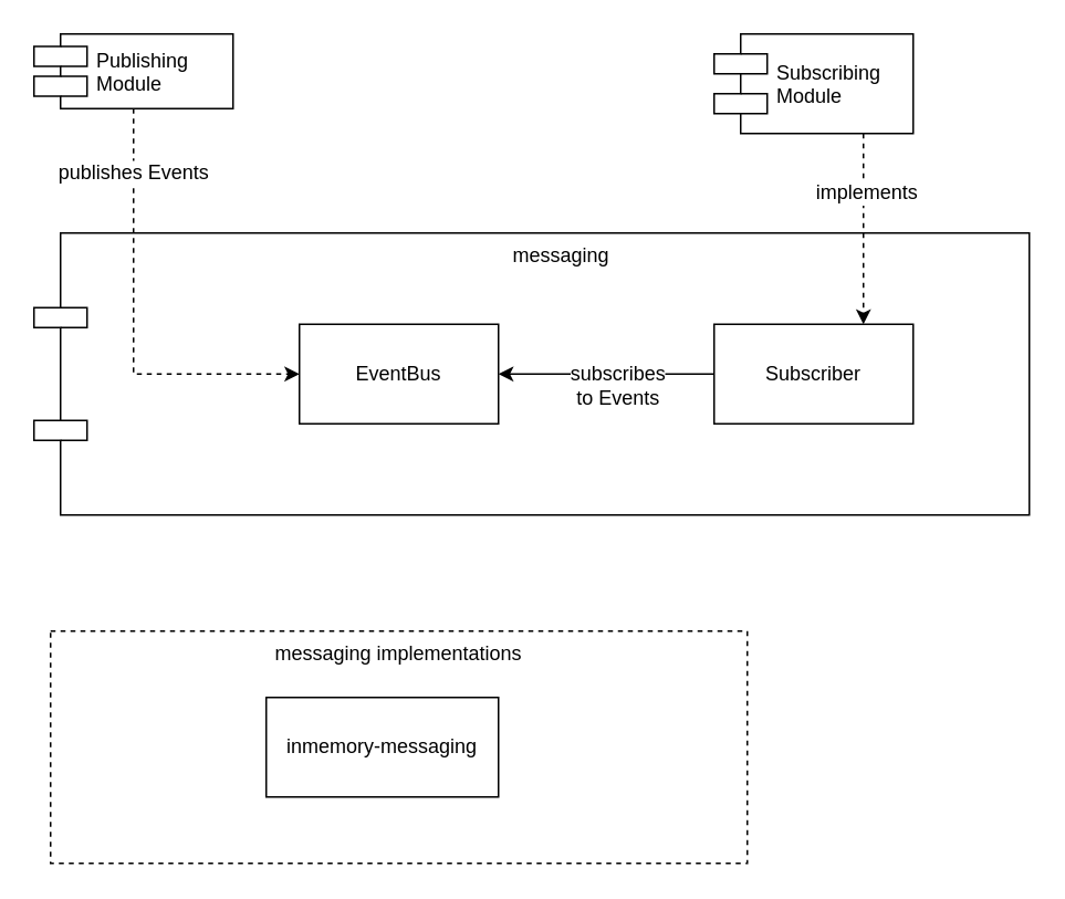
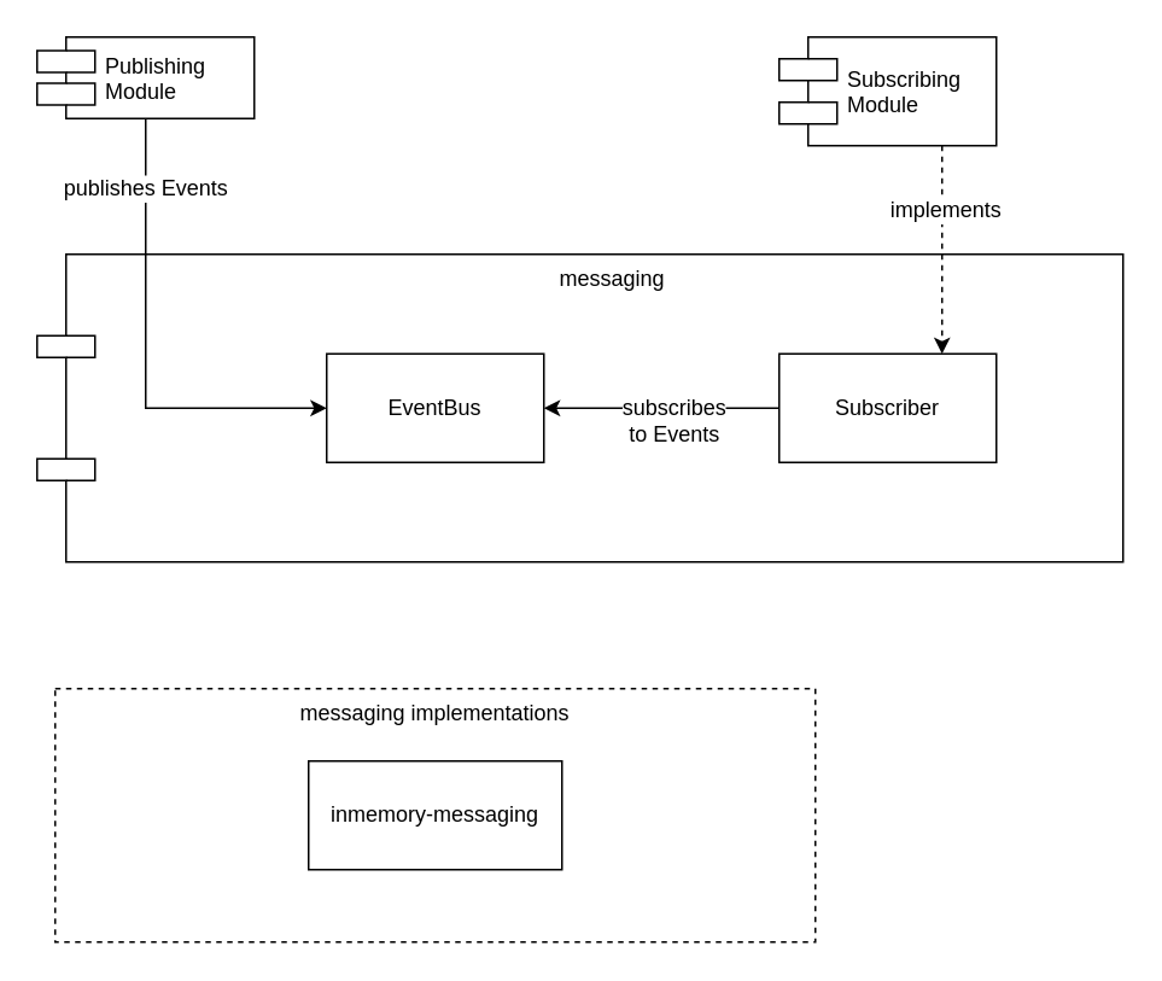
  <mxCell id="0" />
  <mxCell id="1" parent="0" />
  <mxCell id="2" value="Publishing&#10;Module" style="shape=component;align=left;spacingLeft=36;" vertex="1" parent="1"><mxGeometry x="20" y="20" width="120" height="45" as="geometry" /></mxCell>
  <mxCell id="3" value="Subscribing&#10;Module" style="shape=component;align=left;spacingLeft=36;" vertex="1" parent="1"><mxGeometry x="430" y="20" width="120" height="60" as="geometry" /></mxCell>
  <mxCell id="4" value="messaging" style="shape=component;align=center;spacingLeft=36;verticalAlign=top;" vertex="1" parent="1"><mxGeometry x="20" y="140" width="600" height="170" as="geometry" /></mxCell>
  <mxCell id="5" value="EventBus" style="rounded=0;whiteSpace=wrap;html=1;align=center;" vertex="1" parent="1"><mxGeometry x="180" y="195" width="120" height="60" as="geometry" /></mxCell>
- <mxCell id="6" style="edgeStyle=orthogonalEdgeStyle;rounded=0;orthogonalLoop=1;jettySize=auto;html=1;exitX=0.5;exitY=1;exitDx=0;exitDy=0;entryX=0;entryY=0.5;entryDx=0;entryDy=0;dashed=1;" edge="1" parent="1" source="2" target="5"><mxGeometry relative="1" as="geometry" /></mxCell>
+ <mxCell id="6" style="edgeStyle=orthogonalEdgeStyle;rounded=0;orthogonalLoop=1;jettySize=auto;html=1;exitX=0.5;exitY=1;exitDx=0;exitDy=0;entryX=0;entryY=0.5;entryDx=0;entryDy=0;" edge="1" parent="1" source="2" target="5"><mxGeometry relative="1" as="geometry" /></mxCell>
  <mxCell id="7" value="publishes Events" style="text;html=1;align=center;verticalAlign=middle;resizable=0;points=[];labelBackgroundColor=#ffffff;" vertex="1" connectable="0" parent="6"><mxGeometry x="-0.706" y="-1" relative="1" as="geometry"><mxPoint as="offset" /></mxGeometry></mxCell>
  <mxCell id="8" style="edgeStyle=orthogonalEdgeStyle;rounded=0;orthogonalLoop=1;jettySize=auto;html=1;exitX=0;exitY=0.5;exitDx=0;exitDy=0;entryX=1;entryY=0.5;entryDx=0;entryDy=0;" edge="1" parent="1" source="12" target="5"><mxGeometry relative="1" as="geometry" /></mxCell>
  <mxCell id="9" value="subscribes&lt;br&gt;to Events" style="text;html=1;align=center;verticalAlign=middle;resizable=0;points=[];labelBackgroundColor=#ffffff;" vertex="1" connectable="0" parent="8"><mxGeometry x="-0.74" y="2" relative="1" as="geometry"><mxPoint x="-42" y="4" as="offset" /></mxGeometry></mxCell>
  <mxCell id="10" value="messaging implementations" style="rounded=0;whiteSpace=wrap;html=1;align=center;dashed=1;verticalAlign=top;" vertex="1" parent="1"><mxGeometry x="30" y="380" width="420" height="140" as="geometry" /></mxCell>
- <mxCell id="11" value="inmemory-messaging" style="rounded=0;whiteSpace=wrap;html=1;align=center;" vertex="1" parent="1"><mxGeometry x="160" y="420" width="140" height="60" as="geometry" /></mxCell>
+ <mxCell id="11" value="inmemory-messaging" style="rounded=0;whiteSpace=wrap;html=1;align=center;" vertex="1" parent="1"><mxGeometry x="170" y="420" width="140" height="60" as="geometry" /></mxCell>
  <mxCell id="12" value="Subscriber" style="rounded=0;whiteSpace=wrap;html=1;align=center;" vertex="1" parent="1"><mxGeometry x="430" y="195" width="120" height="60" as="geometry" /></mxCell>
  <mxCell id="13" style="edgeStyle=orthogonalEdgeStyle;rounded=0;orthogonalLoop=1;jettySize=auto;html=1;exitX=0.75;exitY=1;exitDx=0;exitDy=0;entryX=0.75;entryY=0;entryDx=0;entryDy=0;dashed=1;" edge="1" parent="1" source="3" target="12"><mxGeometry relative="1" as="geometry" /></mxCell>
  <mxCell id="14" value="implements" style="text;html=1;align=center;verticalAlign=middle;resizable=0;points=[];labelBackgroundColor=#ffffff;" vertex="1" connectable="0" parent="13"><mxGeometry x="-0.392" y="1" relative="1" as="geometry"><mxPoint as="offset" /></mxGeometry></mxCell>
